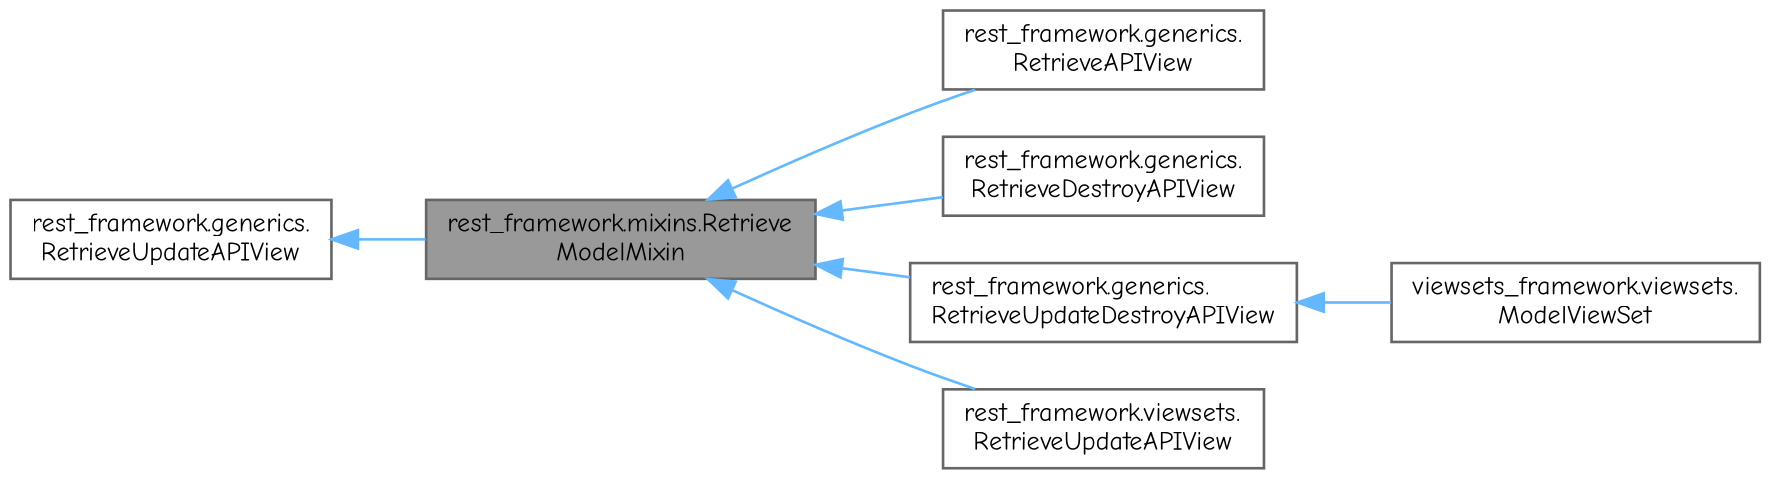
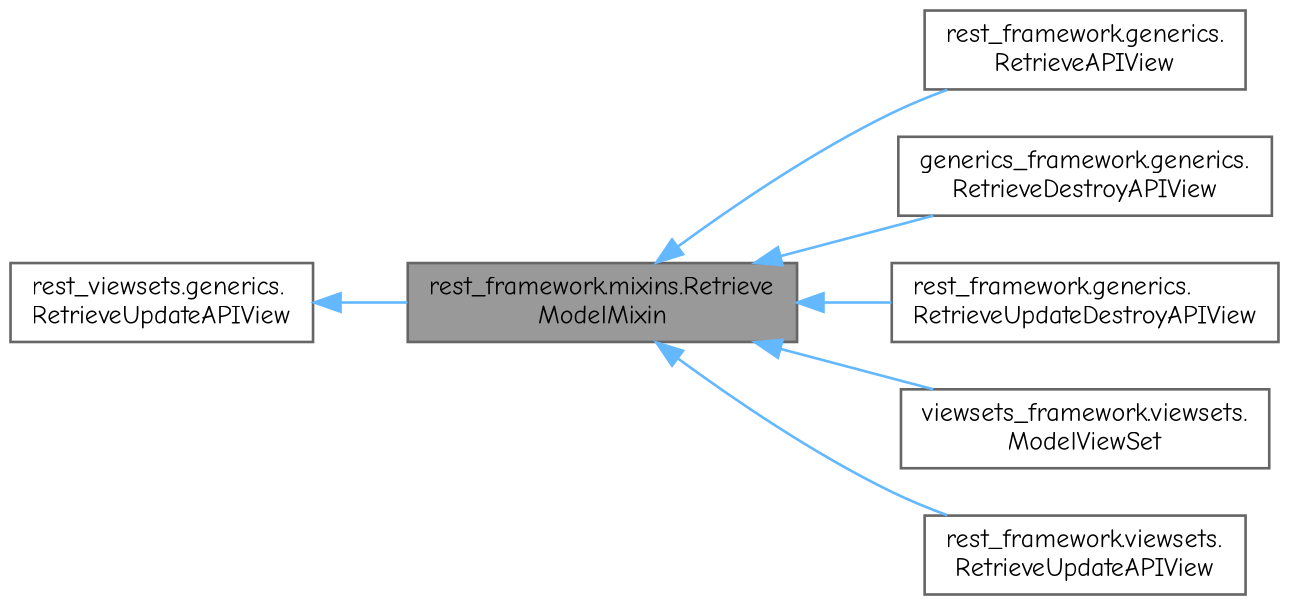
  digraph {
    fontname="Comic Neue"
    rankdir=LR
    node [color=gray40 fillcolor=white fontname="Comic Neue" fontsize=10 shape=box style=filled]
    edge [color=steelblue1 dir=back fontname="Comic Neue" fontsize=10 labelfontname=Helvetica labelfontsize=10 style=solid]
    n1 [fillcolor=grey60 fontcolor=black height=0.2 label="rest_framework.mixins.Retrieve\lModelMixin" width=0.4]
    n2 [height=0.2 label="rest_framework.generics.\lRetrieveAPIView" width=0.4]
-   n3 [height=0.2 label="rest_framework.generics.\lRetrieveDestroyAPIView" width=0.4]
+   n3 [height=0.2 label="generics_framework.generics.\lRetrieveDestroyAPIView" width=0.4]
    n4 [height=0.2 label="rest_framework.generics.\lRetrieveUpdateDestroyAPIView" width=0.4]
    n5 [height=0.2 label="viewsets_framework.viewsets.\lModelViewSet" width=0.4]
    n6 [height=0.2 label="rest_framework.viewsets.\lRetrieveUpdateAPIView" width=0.4]
-   n7 [height=0.2 label="rest_framework.generics.\lRetrieveUpdateAPIView" width=0.4]
+   n7 [height=0.2 label="rest_viewsets.generics.\lRetrieveUpdateAPIView" width=0.4]
    n1 -> n2
    n1 -> n3
    n1 -> n4
-   n4 -> n5
+   n1 -> n5
    n1 -> n6
    n7 -> n1
  }
